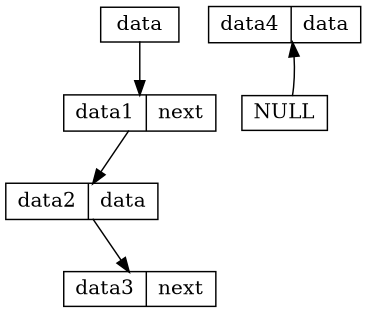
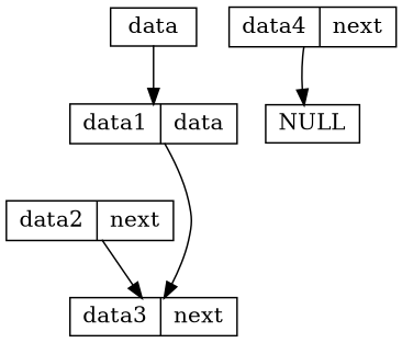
  digraph {
    node [shape=record]
    n1 [height=.1 label=data]
-   n2 [height=.1 label="data1|next"]
-   n3 [height=.1 label="data2|data"]
+   n2 [height=.1 label="data1|data"]
+   n3 [height=.1 label="data2|next"]
    n4 [height=.1 label="data3|next"]
-   n5 [height=.1 label="data4|data"]
+   n5 [height=.1 label="data4|next"]
    n6 [height=.1 label=NULL]
    n1 -> n2
-   n2 -> n3
+   n2 -> n4
    n3 -> n4
-   n6 -> n5
+   n5 -> n6
  }
